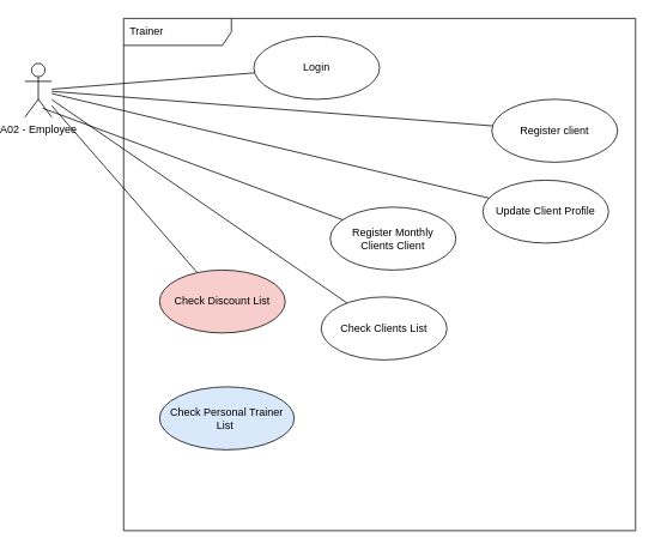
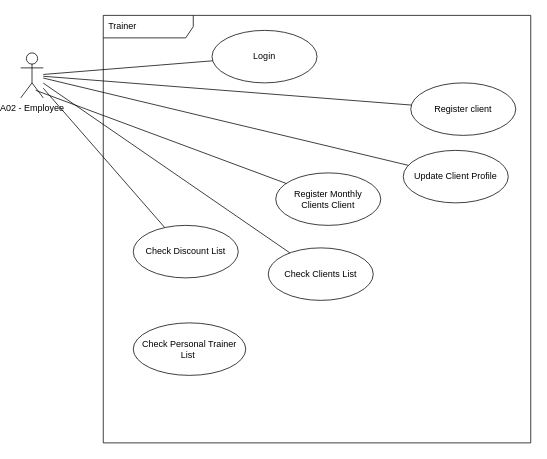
  <mxCell id="0" />
  <mxCell id="1" parent="0" />
  <mxCell id="2" value="A02 - Employee" style="shape=umlActor;verticalLabelPosition=bottom;verticalAlign=top;html=1;" vertex="1" parent="1"><mxGeometry x="20" y="70" width="30" height="60" as="geometry" /></mxCell>
  <mxCell id="3" value="Trainer" style="shape=umlFrame;whiteSpace=wrap;html=1;width=120;height=30;boundedLbl=1;verticalAlign=middle;align=left;spacingLeft=5;" vertex="1" parent="1"><mxGeometry x="130" y="20" width="570" height="570" as="geometry" /></mxCell>
  <mxCell id="4" value="Login" style="ellipse;whiteSpace=wrap;html=1;" vertex="1" parent="1"><mxGeometry x="275" y="40" width="140" height="70" as="geometry" /></mxCell>
  <mxCell id="5" value="Register client" style="ellipse;whiteSpace=wrap;html=1;" vertex="1" parent="1"><mxGeometry x="540" y="110" width="140" height="70" as="geometry" /></mxCell>
  <mxCell id="6" value="Update Client Profile" style="ellipse;whiteSpace=wrap;html=1;" vertex="1" parent="1"><mxGeometry x="530" y="200" width="140" height="70" as="geometry" /></mxCell>
  <mxCell id="7" value="Register Monthly&lt;br&gt;Clients Client" style="ellipse;whiteSpace=wrap;html=1;" vertex="1" parent="1"><mxGeometry x="360" y="230" width="140" height="70" as="geometry" /></mxCell>
  <mxCell id="8" value="Check Clients List" style="ellipse;whiteSpace=wrap;html=1;" vertex="1" parent="1"><mxGeometry x="350" y="330" width="140" height="70" as="geometry" /></mxCell>
- <mxCell id="9" value="&lt;div&gt;&lt;span&gt;Check Personal Trainer List&amp;nbsp;&lt;/span&gt;&lt;/div&gt;" style="ellipse;whiteSpace=wrap;html=1;align=center;fillColor=#dae8fc;" vertex="1" parent="1"><mxGeometry x="170" y="430" width="150" height="70" as="geometry" /></mxCell>
- <mxCell id="10" value="Check Discount List" style="ellipse;whiteSpace=wrap;html=1;fillColor=#f8cecc;" vertex="1" parent="1"><mxGeometry x="170" y="300" width="140" height="70" as="geometry" /></mxCell>
+ <mxCell id="9" value="&lt;div&gt;&lt;span&gt;Check Personal Trainer List&amp;nbsp;&lt;/span&gt;&lt;/div&gt;" style="ellipse;whiteSpace=wrap;html=1;align=center;" vertex="1" parent="1"><mxGeometry x="170" y="430" width="150" height="70" as="geometry" /></mxCell>
+ <mxCell id="10" value="Check Discount List" style="ellipse;whiteSpace=wrap;html=1;" vertex="1" parent="1"><mxGeometry x="170" y="300" width="140" height="70" as="geometry" /></mxCell>
  <mxCell id="11" value="" style="endArrow=none;html=1;" edge="1" parent="1" source="2" target="4"><mxGeometry width="50" height="50" relative="1" as="geometry"><mxPoint x="340" y="310" as="sourcePoint" /><mxPoint x="390" y="260" as="targetPoint" /></mxGeometry></mxCell>
  <mxCell id="12" value="" style="endArrow=none;html=1;" edge="1" parent="1" source="2" target="5"><mxGeometry width="50" height="50" relative="1" as="geometry"><mxPoint x="60" y="111.13" as="sourcePoint" /><mxPoint x="180.657" y="120.218" as="targetPoint" /></mxGeometry></mxCell>
  <mxCell id="13" value="" style="endArrow=none;html=1;" edge="1" parent="1" source="2" target="8"><mxGeometry width="50" height="50" relative="1" as="geometry"><mxPoint x="60" y="113.688" as="sourcePoint" /><mxPoint x="206.935" y="149.811" as="targetPoint" /></mxGeometry></mxCell>
  <mxCell id="14" value="" style="endArrow=none;html=1;exitX=0.667;exitY=0.833;exitDx=0;exitDy=0;exitPerimeter=0;" edge="1" parent="1" source="2" target="7"><mxGeometry width="50" height="50" relative="1" as="geometry"><mxPoint x="340" y="310" as="sourcePoint" /><mxPoint x="390" y="260" as="targetPoint" /></mxGeometry></mxCell>
  <mxCell id="15" value="" style="endArrow=none;html=1;" edge="1" parent="1" source="6" target="2"><mxGeometry width="50" height="50" relative="1" as="geometry"><mxPoint x="340" y="310" as="sourcePoint" /><mxPoint x="390" y="260" as="targetPoint" /></mxGeometry></mxCell>
  <mxCell id="16" value="" style="endArrow=none;html=1;" edge="1" parent="1" source="2" target="10"><mxGeometry width="50" height="50" relative="1" as="geometry"><mxPoint x="60" y="126.333" as="sourcePoint" /><mxPoint x="240.792" y="323.192" as="targetPoint" /></mxGeometry></mxCell>
